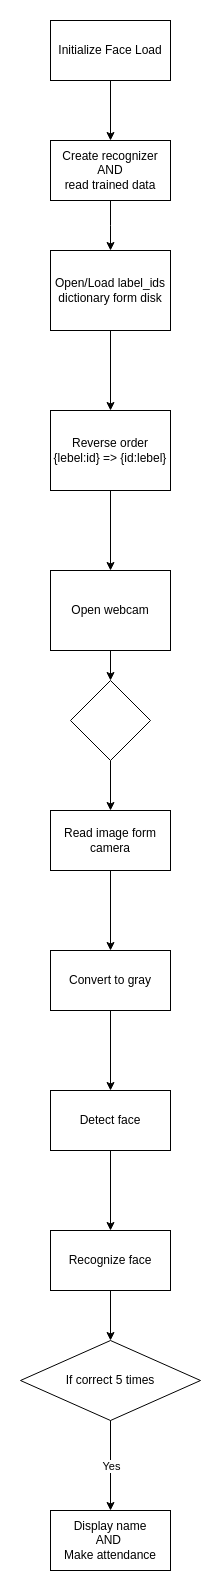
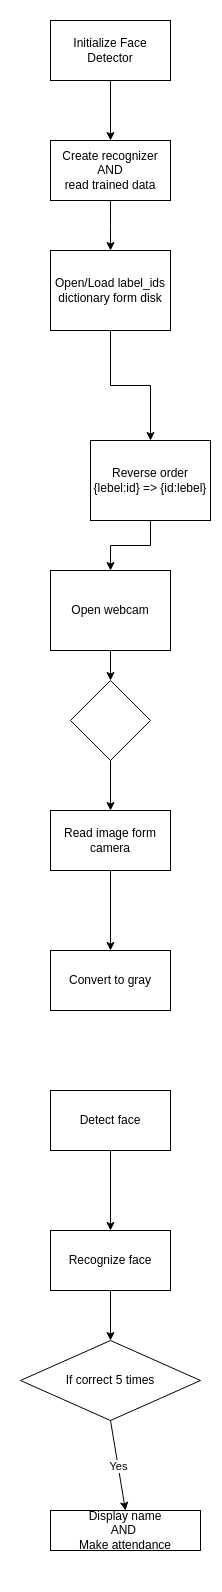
  <mxCell id="0" />
  <mxCell id="1" parent="0" />
  <mxCell id="2" value="" style="edgeStyle=orthogonalEdgeStyle;rounded=0;orthogonalLoop=1;jettySize=auto;html=1;" edge="1" parent="1" source="3" target="5"><mxGeometry relative="1" as="geometry" /></mxCell>
- <mxCell id="3" value="Initialize Face Load" style="rounded=0;whiteSpace=wrap;html=1;" vertex="1" parent="1"><mxGeometry x="50" y="20" width="120" height="60" as="geometry" /></mxCell>
+ <mxCell id="3" value="Initialize Face Detector" style="rounded=0;whiteSpace=wrap;html=1;" vertex="1" parent="1"><mxGeometry x="50" y="20" width="120" height="60" as="geometry" /></mxCell>
  <mxCell id="4" value="" style="edgeStyle=orthogonalEdgeStyle;rounded=0;orthogonalLoop=1;jettySize=auto;html=1;" edge="1" parent="1" source="5"><mxGeometry relative="1" as="geometry"><mxPoint x="110" y="250" as="targetPoint" /></mxGeometry></mxCell>
  <mxCell id="5" value="Create recognizer&lt;br&gt;AND&lt;br&gt;read trained data" style="rounded=0;whiteSpace=wrap;html=1;" vertex="1" parent="1"><mxGeometry x="50" y="140" width="120" height="60" as="geometry" /></mxCell>
  <mxCell id="6" value="" style="edgeStyle=orthogonalEdgeStyle;rounded=0;orthogonalLoop=1;jettySize=auto;html=1;" edge="1" parent="1" source="7" target="9"><mxGeometry relative="1" as="geometry" /></mxCell>
  <mxCell id="7" value="Open/Load label_ids dictionary form disk" style="rounded=0;whiteSpace=wrap;html=1;" vertex="1" parent="1"><mxGeometry x="50" y="250" width="120" height="80" as="geometry" /></mxCell>
  <mxCell id="8" value="" style="edgeStyle=orthogonalEdgeStyle;rounded=0;orthogonalLoop=1;jettySize=auto;html=1;" edge="1" parent="1" source="9" target="11"><mxGeometry relative="1" as="geometry" /></mxCell>
- <mxCell id="9" value="Reverse order&lt;br&gt;{lebel:id} =&amp;gt; {id:lebel}" style="rounded=0;whiteSpace=wrap;html=1;" vertex="1" parent="1"><mxGeometry x="50" y="410" width="120" height="80" as="geometry" /></mxCell>
+ <mxCell id="9" value="Reverse order&lt;br&gt;{lebel:id} =&amp;gt; {id:lebel}" style="rounded=0;whiteSpace=wrap;html=1;" vertex="1" parent="1"><mxGeometry x="90" y="440" width="120" height="80" as="geometry" /></mxCell>
  <mxCell id="10" value="" style="edgeStyle=orthogonalEdgeStyle;rounded=0;orthogonalLoop=1;jettySize=auto;html=1;" edge="1" parent="1" source="11" target="13"><mxGeometry relative="1" as="geometry" /></mxCell>
  <mxCell id="11" value="Open webcam" style="rounded=0;whiteSpace=wrap;html=1;" vertex="1" parent="1"><mxGeometry x="50" y="570" width="120" height="80" as="geometry" /></mxCell>
  <mxCell id="12" value="" style="edgeStyle=orthogonalEdgeStyle;rounded=0;orthogonalLoop=1;jettySize=auto;html=1;" edge="1" parent="1" source="13" target="15"><mxGeometry relative="1" as="geometry" /></mxCell>
  <mxCell id="13" value="" style="rhombus;whiteSpace=wrap;html=1;" vertex="1" parent="1"><mxGeometry x="70" y="680" width="80" height="80" as="geometry" /></mxCell>
  <mxCell id="14" value="" style="edgeStyle=orthogonalEdgeStyle;rounded=0;orthogonalLoop=1;jettySize=auto;html=1;" edge="1" parent="1" source="15" target="17"><mxGeometry relative="1" as="geometry" /></mxCell>
  <mxCell id="15" value="Read image form camera" style="whiteSpace=wrap;html=1;" vertex="1" parent="1"><mxGeometry x="50" y="810" width="120" height="60" as="geometry" /></mxCell>
- <mxCell id="16" value="" style="edgeStyle=orthogonalEdgeStyle;rounded=0;orthogonalLoop=1;jettySize=auto;html=1;" edge="1" parent="1" source="17" target="19"><mxGeometry relative="1" as="geometry" /></mxCell>
  <mxCell id="17" value="Convert to gray" style="whiteSpace=wrap;html=1;" vertex="1" parent="1"><mxGeometry x="50" y="950" width="120" height="60" as="geometry" /></mxCell>
  <mxCell id="18" value="" style="edgeStyle=orthogonalEdgeStyle;rounded=0;orthogonalLoop=1;jettySize=auto;html=1;" edge="1" parent="1" source="19" target="21"><mxGeometry relative="1" as="geometry" /></mxCell>
  <mxCell id="19" value="Detect face" style="whiteSpace=wrap;html=1;" vertex="1" parent="1"><mxGeometry x="50" y="1090" width="120" height="60" as="geometry" /></mxCell>
  <mxCell id="20" value="" style="edgeStyle=orthogonalEdgeStyle;rounded=0;orthogonalLoop=1;jettySize=auto;html=1;" edge="1" parent="1" source="21" target="22"><mxGeometry relative="1" as="geometry" /></mxCell>
  <mxCell id="21" value="Recognize face" style="whiteSpace=wrap;html=1;" vertex="1" parent="1"><mxGeometry x="50" y="1230" width="120" height="60" as="geometry" /></mxCell>
  <mxCell id="22" value="If correct 5 times" style="rhombus;whiteSpace=wrap;html=1;" vertex="1" parent="1"><mxGeometry x="20" y="1340" width="180" height="80" as="geometry" /></mxCell>
- <mxCell id="23" value="Display name&lt;br&gt;AND&amp;nbsp;&lt;br&gt;Make attendance" style="whiteSpace=wrap;html=1;" vertex="1" parent="1"><mxGeometry x="50" y="1510" width="120" height="60" as="geometry" /></mxCell>
+ <mxCell id="23" value="Display name&lt;br&gt;AND&amp;nbsp;&lt;br&gt;Make attendance" style="whiteSpace=wrap;html=1;" vertex="1" parent="1"><mxGeometry x="50" y="1510" width="150" height="40" as="geometry" /></mxCell>
  <mxCell id="24" value="" style="endArrow=classic;html=1;exitX=0.5;exitY=1;exitDx=0;exitDy=0;entryX=0.5;entryY=0;entryDx=0;entryDy=0;" edge="1" parent="1" source="22" target="23"><mxGeometry relative="1" as="geometry"><mxPoint x="60" y="1460" as="sourcePoint" /><mxPoint x="160" y="1460" as="targetPoint" /></mxGeometry></mxCell>
  <mxCell id="25" value="Yes" style="edgeLabel;resizable=0;html=1;align=center;verticalAlign=middle;" connectable="0" vertex="1" parent="24"><mxGeometry relative="1" as="geometry" /></mxCell>
